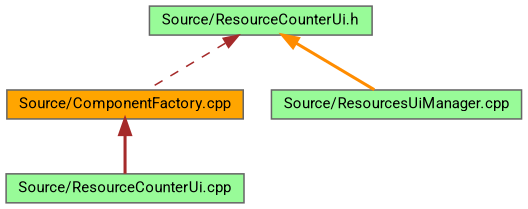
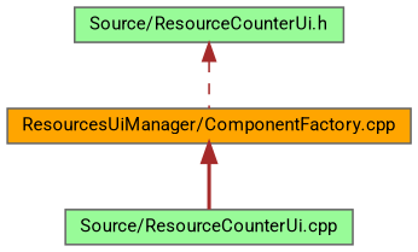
  digraph {
    fontname=Roboto
    node [color=grey40 fillcolor=palegreen fontname=Roboto fontsize=10 shape=box style=filled]
    edge [color=brown dir=back fontname=Roboto fontsize=10 labelfontname=Helvetica labelfontsize=10 style=bold]
    n1 [color=gray40 fontcolor=black height=0.2 label="Source/ResourceCounterUi.h" width=0.4]
-   n2 [fillcolor=orange height=0.2 label="Source/ComponentFactory.cpp" width=0.4]
-   n3 [height=0.2 label="Source/ResourcesUiManager.cpp" width=0.4]
+   n2 [fillcolor=orange height=0.2 label="ResourcesUiManager/ComponentFactory.cpp" width=0.4]
    n4 [height=0.2 label="Source/ResourceCounterUi.cpp" width=0.4]
    n1 -> n2 [style=dashed]
-   n1 -> n3 [color=darkorange]
    n2 -> n4
  }
